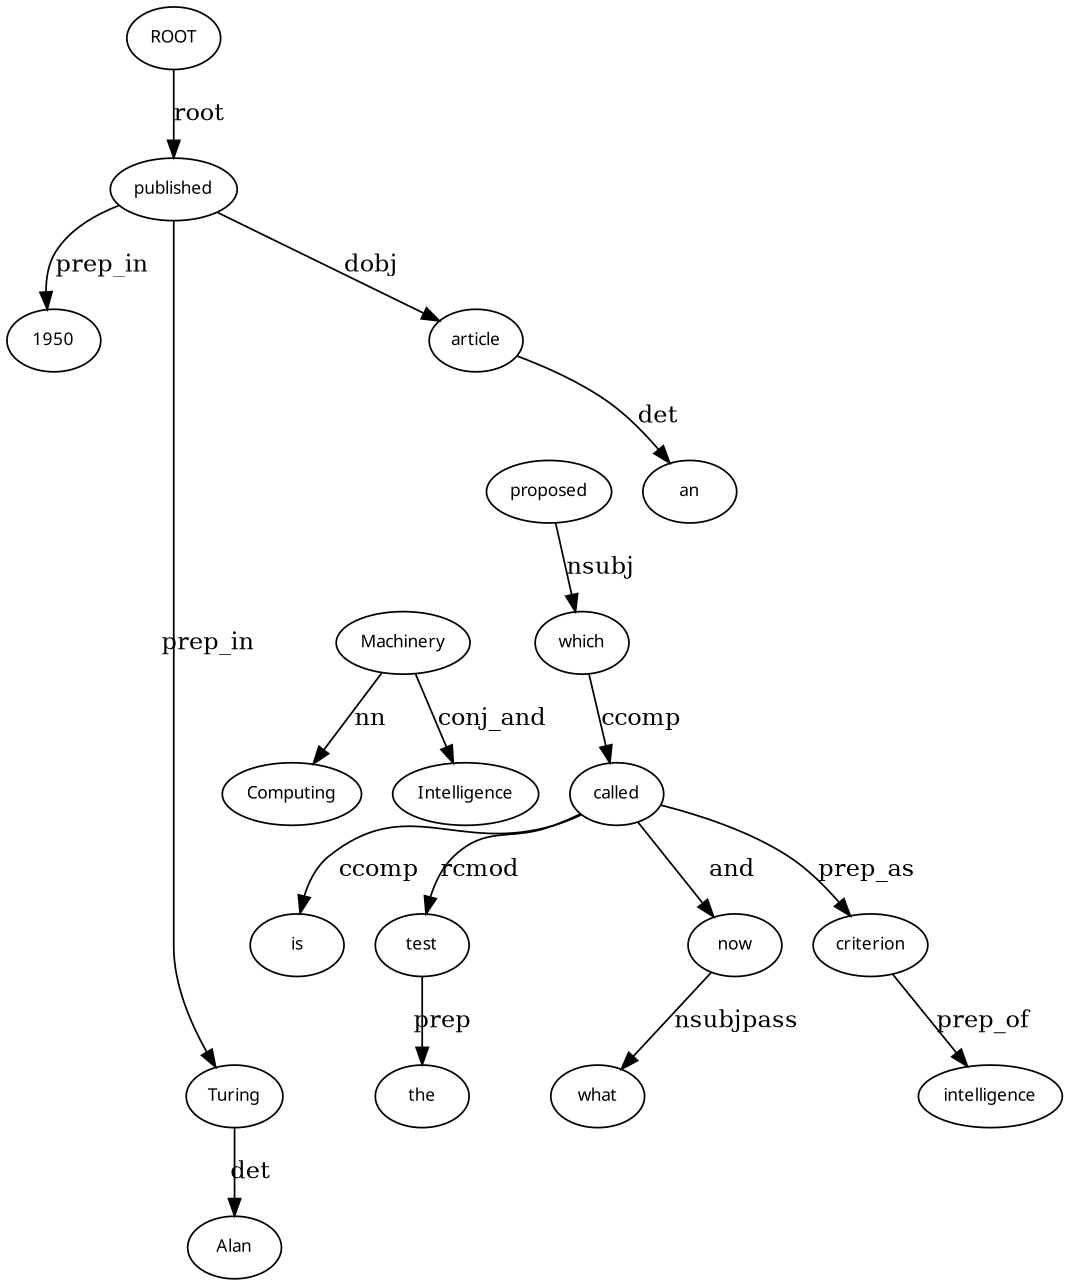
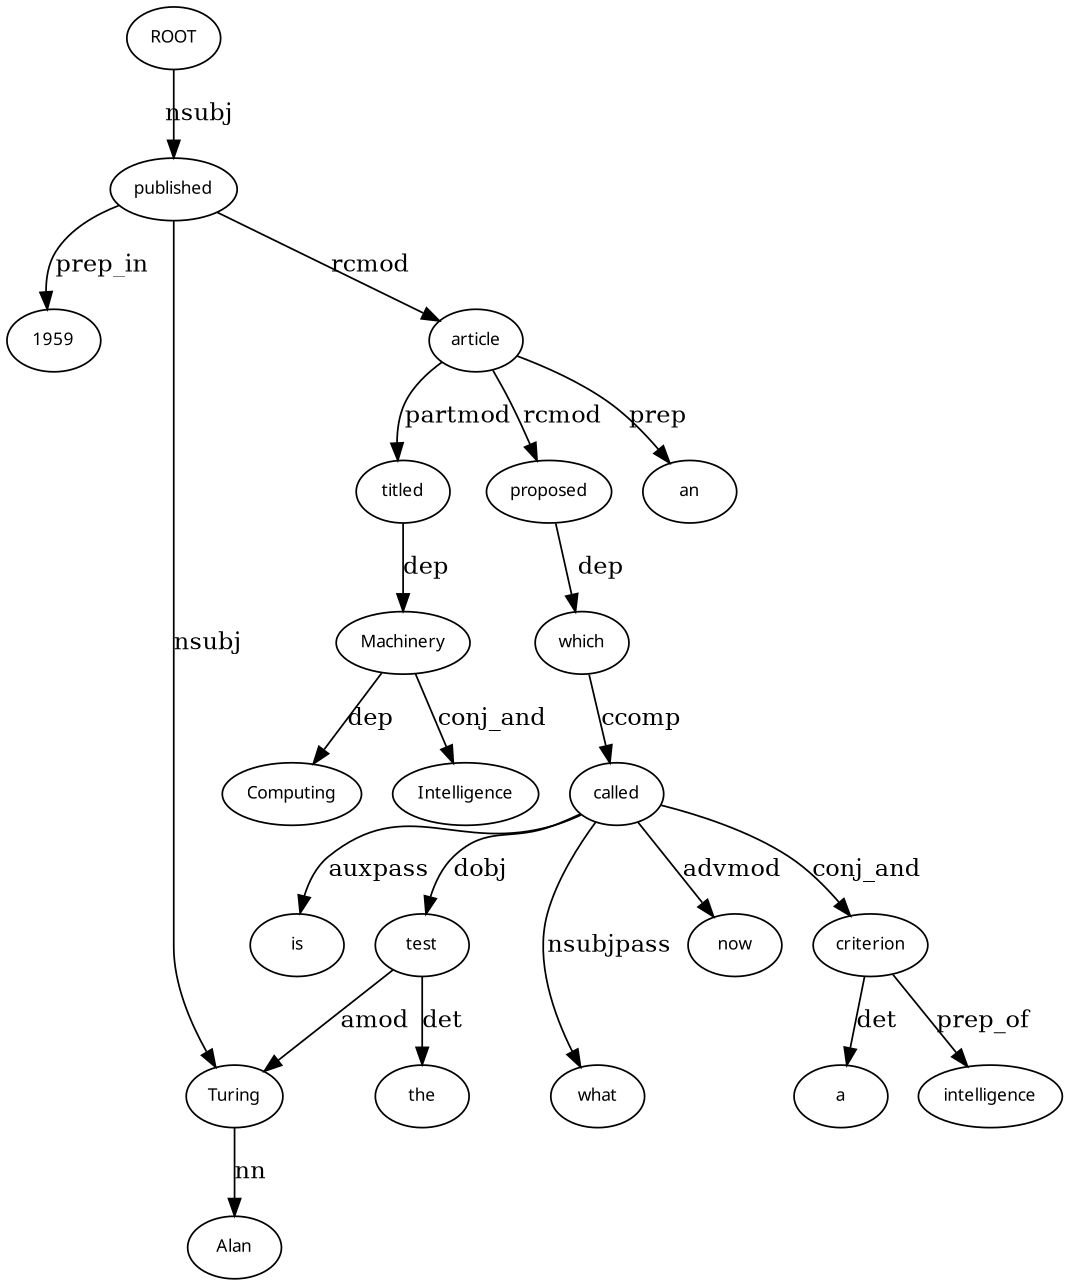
  graph {
    node [fontname="arialuni.ttf" fontsize=10]
    edge [dir=forward]
    ROOT
    published
-   1950
+   1950 [label=1959]
    Turing
    article
    Alan
    an
+   titled
    proposed
    Machinery
    which
    Computing
    Intelligence
    called
    what
    is
    now
    test
    criterion
    the
+   a
    intelligence
-   ROOT -- published [label=root]
+   ROOT -- published [label=nsubj]
    published -- 1950 [label=prep_in]
-   published -- Turing [label=prep_in]
-   published -- article [label=dobj]
-   Turing -- Alan [label=det]
-   article -- an [label=det]
-   proposed -- which [label=nsubj]
-   Machinery -- Computing [label=nn]
+   published -- Turing [label=nsubj]
+   published -- article [label=rcmod]
+   Turing -- Alan [label=nn]
+   article -- an [label=prep]
+   article -- titled [label=partmod]
+   article -- proposed [label=rcmod]
+   titled -- Machinery [label=dep]
+   proposed -- which [label=dep]
+   Machinery -- Computing [label=dep]
    Machinery -- Intelligence [label=conj_and]
    which -- called [label=ccomp]
-   now -- what [label=nsubjpass]
-   called -- is [label=ccomp]
-   called -- now [label=and]
-   called -- test [label=rcmod]
-   called -- criterion [label=prep_as]
-   test -- the [label=prep]
+   called -- what [label=nsubjpass]
+   called -- is [label=auxpass]
+   called -- now [label=advmod]
+   called -- test [label=dobj]
+   called -- criterion [label=conj_and]
+   test -- Turing [label=amod]
+   test -- the [label=det]
+   criterion -- a [label=det]
    criterion -- intelligence [label=prep_of]
  }
